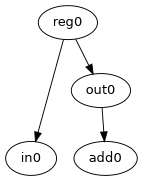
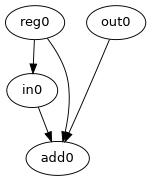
  strict digraph {
    fontname="DejaVu Sans"
    node [fontname="DejaVu Sans"]
    edge [fontname="DejaVu Sans" port=0 weight=0]
    n1 [label=in0 op=in]
    n2 [label=add0 op=add]
    n3 [label=reg0 op=reg]
    n4 [label=out0 op=out]
+   n1 -> n2
    n3 -> n1
-   n3 -> n4 [port=1]
+   n3 -> n2 [port=1]
    n4 -> n2
  }
